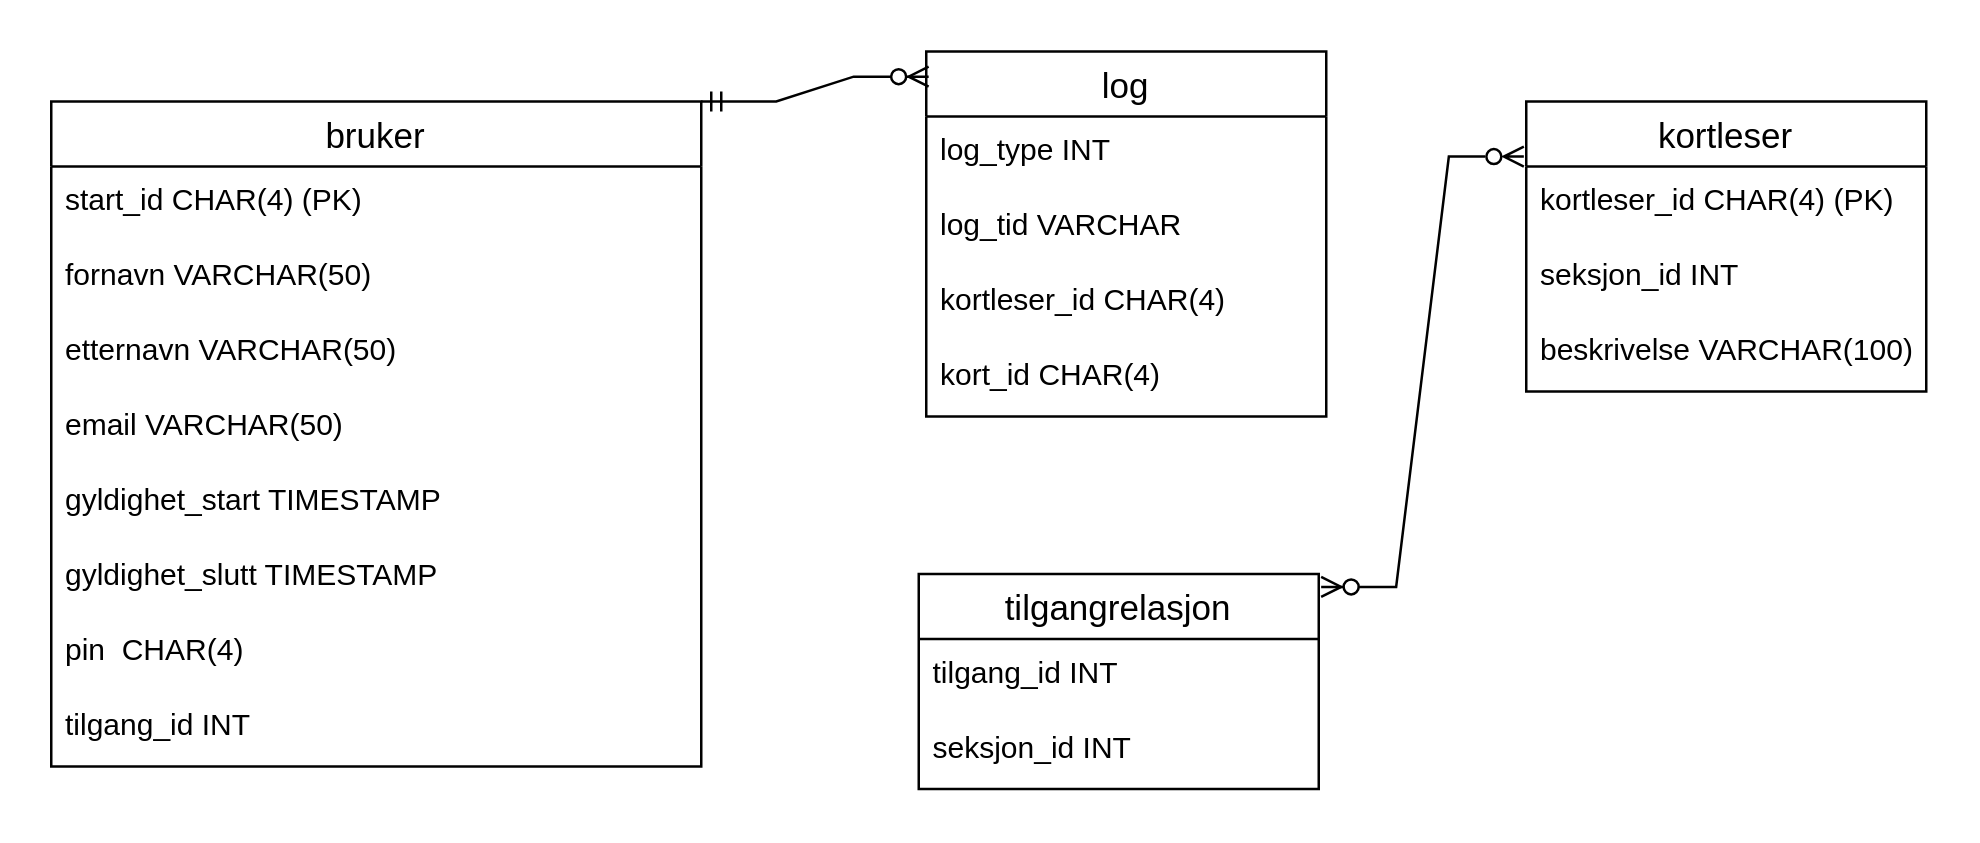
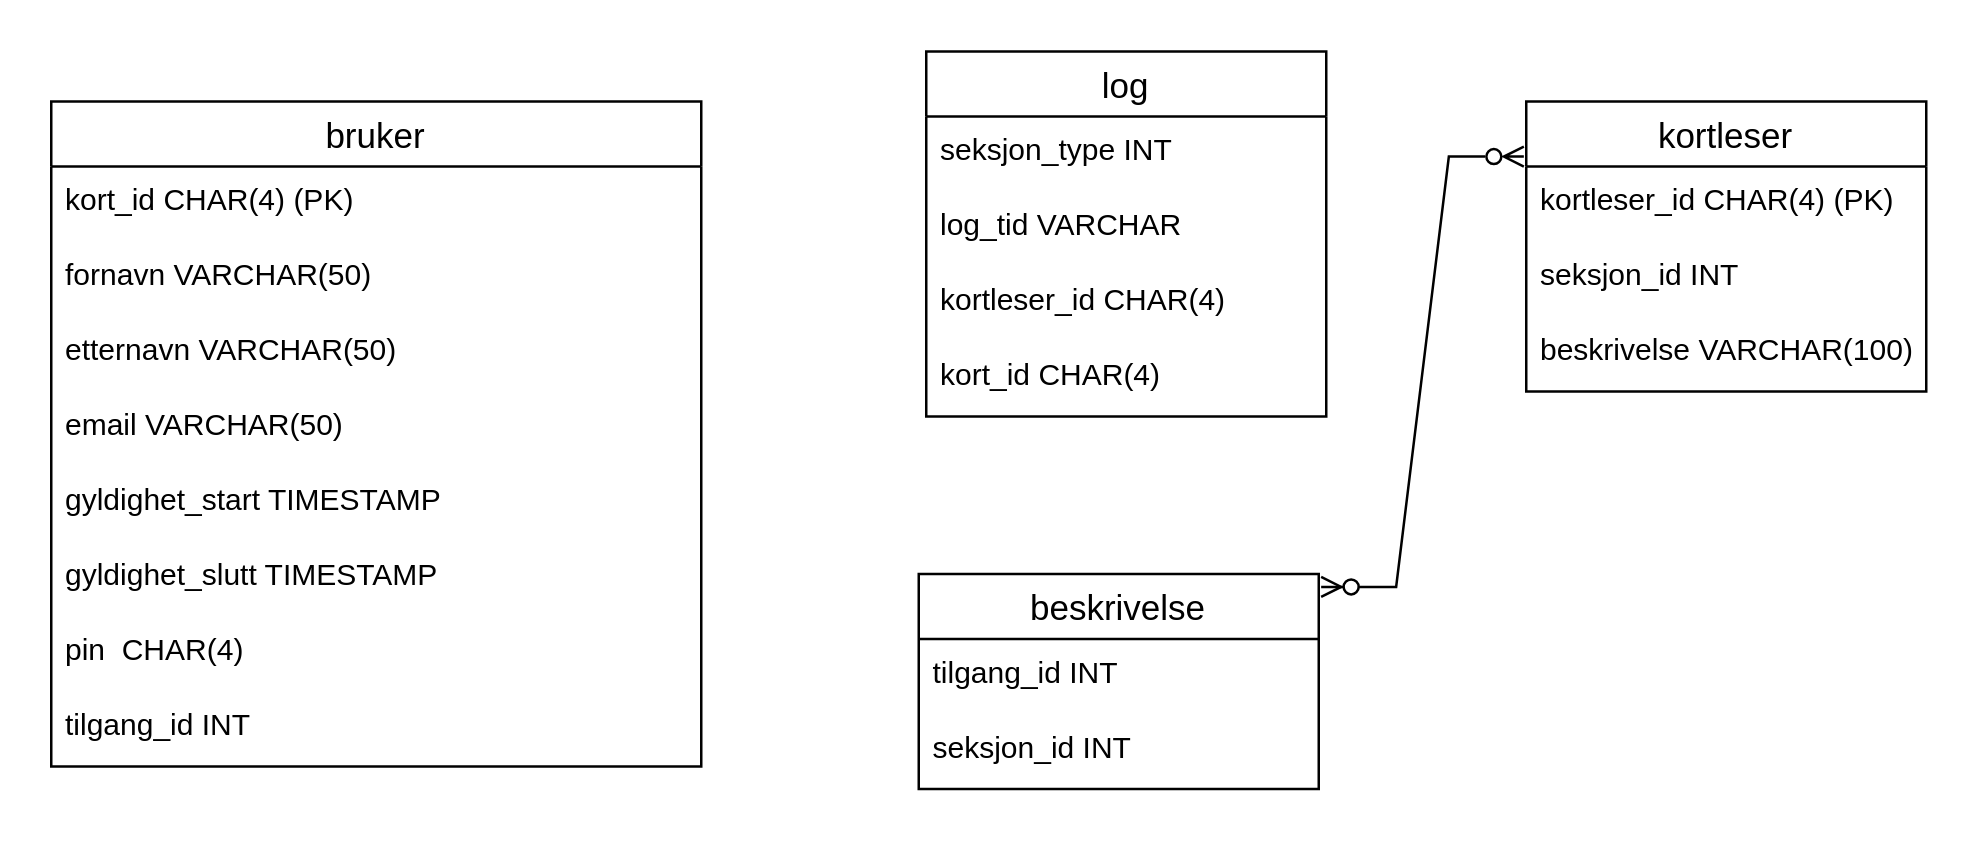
  <mxCell id="0" />
  <mxCell id="1" parent="0" />
  <mxCell id="2" value="bruker" style="swimlane;fontStyle=0;childLayout=stackLayout;horizontal=1;startSize=26;horizontalStack=0;resizeParent=1;resizeParentMax=0;resizeLast=0;collapsible=1;marginBottom=0;align=center;fontSize=14;" parent="1" vertex="1"><mxGeometry x="20" y="40" width="260" height="266" as="geometry" /></mxCell>
- <mxCell id="3" value="start_id CHAR(4) (PK)" style="text;strokeColor=none;fillColor=none;spacingLeft=4;spacingRight=4;overflow=hidden;rotatable=0;points=[[0,0.5],[1,0.5]];portConstraint=eastwest;fontSize=12;whiteSpace=wrap;html=1;" parent="2" vertex="1"><mxGeometry y="26" width="260" height="30" as="geometry" /></mxCell>
+ <mxCell id="3" value="kort_id CHAR(4) (PK)" style="text;strokeColor=none;fillColor=none;spacingLeft=4;spacingRight=4;overflow=hidden;rotatable=0;points=[[0,0.5],[1,0.5]];portConstraint=eastwest;fontSize=12;whiteSpace=wrap;html=1;" parent="2" vertex="1"><mxGeometry y="26" width="260" height="30" as="geometry" /></mxCell>
  <mxCell id="4" value="fornavn VARCHAR(50)" style="text;strokeColor=none;fillColor=none;spacingLeft=4;spacingRight=4;overflow=hidden;rotatable=0;points=[[0,0.5],[1,0.5]];portConstraint=eastwest;fontSize=12;whiteSpace=wrap;html=1;" parent="2" vertex="1"><mxGeometry y="56" width="260" height="30" as="geometry" /></mxCell>
  <mxCell id="5" value="etternavn VARCHAR(50)" style="text;strokeColor=none;fillColor=none;spacingLeft=4;spacingRight=4;overflow=hidden;rotatable=0;points=[[0,0.5],[1,0.5]];portConstraint=eastwest;fontSize=12;whiteSpace=wrap;html=1;" parent="2" vertex="1"><mxGeometry y="86" width="260" height="30" as="geometry" /></mxCell>
  <mxCell id="6" value="email VARCHAR(50)" style="text;strokeColor=none;fillColor=none;spacingLeft=4;spacingRight=4;overflow=hidden;rotatable=0;points=[[0,0.5],[1,0.5]];portConstraint=eastwest;fontSize=12;whiteSpace=wrap;html=1;" parent="2" vertex="1"><mxGeometry y="116" width="260" height="30" as="geometry" /></mxCell>
  <mxCell id="7" value="gyldighet_start TIMESTAMP" style="text;strokeColor=none;fillColor=none;spacingLeft=4;spacingRight=4;overflow=hidden;rotatable=0;points=[[0,0.5],[1,0.5]];portConstraint=eastwest;fontSize=12;whiteSpace=wrap;html=1;" parent="2" vertex="1"><mxGeometry y="146" width="260" height="30" as="geometry" /></mxCell>
  <mxCell id="8" value="gyldighet_slutt TIMESTAMP" style="text;strokeColor=none;fillColor=none;spacingLeft=4;spacingRight=4;overflow=hidden;rotatable=0;points=[[0,0.5],[1,0.5]];portConstraint=eastwest;fontSize=12;whiteSpace=wrap;html=1;" parent="2" vertex="1"><mxGeometry y="176" width="260" height="30" as="geometry" /></mxCell>
  <mxCell id="9" value="pin&amp;nbsp; CHAR(4)" style="text;strokeColor=none;fillColor=none;spacingLeft=4;spacingRight=4;overflow=hidden;rotatable=0;points=[[0,0.5],[1,0.5]];portConstraint=eastwest;fontSize=12;whiteSpace=wrap;html=1;" parent="2" vertex="1"><mxGeometry y="206" width="260" height="30" as="geometry" /></mxCell>
  <mxCell id="10" value="tilgang_id INT" style="text;strokeColor=none;fillColor=none;spacingLeft=4;spacingRight=4;overflow=hidden;rotatable=0;points=[[0,0.5],[1,0.5]];portConstraint=eastwest;fontSize=12;whiteSpace=wrap;html=1;" parent="2" vertex="1"><mxGeometry y="236" width="260" height="30" as="geometry" /></mxCell>
  <mxCell id="11" value="log" style="swimlane;fontStyle=0;childLayout=stackLayout;horizontal=1;startSize=26;horizontalStack=0;resizeParent=1;resizeParentMax=0;resizeLast=0;collapsible=1;marginBottom=0;align=center;fontSize=14;" parent="1" vertex="1"><mxGeometry x="370" y="20" width="160" height="146" as="geometry" /></mxCell>
- <mxCell id="12" value="log_type INT" style="text;strokeColor=none;fillColor=none;spacingLeft=4;spacingRight=4;overflow=hidden;rotatable=0;points=[[0,0.5],[1,0.5]];portConstraint=eastwest;fontSize=12;whiteSpace=wrap;html=1;" parent="11" vertex="1"><mxGeometry y="26" width="160" height="30" as="geometry" /></mxCell>
+ <mxCell id="12" value="seksjon_type INT" style="text;strokeColor=none;fillColor=none;spacingLeft=4;spacingRight=4;overflow=hidden;rotatable=0;points=[[0,0.5],[1,0.5]];portConstraint=eastwest;fontSize=12;whiteSpace=wrap;html=1;" parent="11" vertex="1"><mxGeometry y="26" width="160" height="30" as="geometry" /></mxCell>
  <mxCell id="13" value="log_tid VARCHAR" style="text;strokeColor=none;fillColor=none;spacingLeft=4;spacingRight=4;overflow=hidden;rotatable=0;points=[[0,0.5],[1,0.5]];portConstraint=eastwest;fontSize=12;whiteSpace=wrap;html=1;" parent="11" vertex="1"><mxGeometry y="56" width="160" height="30" as="geometry" /></mxCell>
  <mxCell id="14" value="kortleser_id CHAR(4)" style="text;strokeColor=none;fillColor=none;spacingLeft=4;spacingRight=4;overflow=hidden;rotatable=0;points=[[0,0.5],[1,0.5]];portConstraint=eastwest;fontSize=12;whiteSpace=wrap;html=1;" parent="11" vertex="1"><mxGeometry y="86" width="160" height="30" as="geometry" /></mxCell>
  <mxCell id="15" value="kort_id CHAR(4)" style="text;strokeColor=none;fillColor=none;spacingLeft=4;spacingRight=4;overflow=hidden;rotatable=0;points=[[0,0.5],[1,0.5]];portConstraint=eastwest;fontSize=12;whiteSpace=wrap;html=1;" parent="11" vertex="1"><mxGeometry y="116" width="160" height="30" as="geometry" /></mxCell>
- <mxCell id="16" value="tilgangrelasjon" style="swimlane;fontStyle=0;childLayout=stackLayout;horizontal=1;startSize=26;horizontalStack=0;resizeParent=1;resizeParentMax=0;resizeLast=0;collapsible=1;marginBottom=0;align=center;fontSize=14;rounded=0;" parent="1" vertex="1"><mxGeometry x="367" y="229" width="160" height="86" as="geometry" /></mxCell>
+ <mxCell id="16" value="beskrivelse" style="swimlane;fontStyle=0;childLayout=stackLayout;horizontal=1;startSize=26;horizontalStack=0;resizeParent=1;resizeParentMax=0;resizeLast=0;collapsible=1;marginBottom=0;align=center;fontSize=14;rounded=0;" parent="1" vertex="1"><mxGeometry x="367" y="229" width="160" height="86" as="geometry" /></mxCell>
  <mxCell id="17" value="tilgang_id INT" style="text;strokeColor=none;fillColor=none;spacingLeft=4;spacingRight=4;overflow=hidden;rotatable=0;points=[[0,0.5],[1,0.5]];portConstraint=eastwest;fontSize=12;whiteSpace=wrap;html=1;" parent="16" vertex="1"><mxGeometry y="26" width="160" height="30" as="geometry" /></mxCell>
  <mxCell id="18" value="seksjon_id INT&amp;nbsp;" style="text;strokeColor=none;fillColor=none;spacingLeft=4;spacingRight=4;overflow=hidden;rotatable=0;points=[[0,0.5],[1,0.5]];portConstraint=eastwest;fontSize=12;whiteSpace=wrap;html=1;" parent="16" vertex="1"><mxGeometry y="56" width="160" height="30" as="geometry" /></mxCell>
  <mxCell id="19" value="kortleser" style="swimlane;fontStyle=0;childLayout=stackLayout;horizontal=1;startSize=26;horizontalStack=0;resizeParent=1;resizeParentMax=0;resizeLast=0;collapsible=1;marginBottom=0;align=center;fontSize=14;" parent="1" vertex="1"><mxGeometry x="610" y="40" width="160" height="116" as="geometry" /></mxCell>
  <mxCell id="20" value="kortleser_id CHAR(4) (PK)" style="text;strokeColor=none;fillColor=none;spacingLeft=4;spacingRight=4;overflow=hidden;rotatable=0;points=[[0,0.5],[1,0.5]];portConstraint=eastwest;fontSize=12;whiteSpace=wrap;html=1;" parent="19" vertex="1"><mxGeometry y="26" width="160" height="30" as="geometry" /></mxCell>
  <mxCell id="21" value="seksjon_id INT&amp;nbsp;" style="text;strokeColor=none;fillColor=none;spacingLeft=4;spacingRight=4;overflow=hidden;rotatable=0;points=[[0,0.5],[1,0.5]];portConstraint=eastwest;fontSize=12;whiteSpace=wrap;html=1;" parent="19" vertex="1"><mxGeometry y="56" width="160" height="30" as="geometry" /></mxCell>
  <mxCell id="22" value="beskrivelse VARCHAR(100)" style="text;strokeColor=none;fillColor=none;spacingLeft=4;spacingRight=4;overflow=hidden;rotatable=0;points=[[0,0.5],[1,0.5]];portConstraint=eastwest;fontSize=12;whiteSpace=wrap;html=1;" parent="19" vertex="1"><mxGeometry y="86" width="160" height="30" as="geometry" /></mxCell>
  <mxCell id="23" value="" style="edgeStyle=entityRelationEdgeStyle;fontSize=12;html=1;endArrow=ERzeroToMany;startArrow=ERzeroToMany;rounded=0;exitX=-0.006;exitY=0.19;exitDx=0;exitDy=0;entryX=1.006;entryY=0.06;entryDx=0;entryDy=0;exitPerimeter=0;entryPerimeter=0;startFill=0;" parent="1" source="19" target="16" edge="1"><mxGeometry width="100" height="100" relative="1" as="geometry"><mxPoint x="350" y="440" as="sourcePoint" /><mxPoint x="590" y="530" as="targetPoint" /></mxGeometry></mxCell>
- <mxCell id="24" value="" style="edgeStyle=entityRelationEdgeStyle;fontSize=12;html=1;endArrow=ERzeroToMany;startArrow=ERmandOne;rounded=0;exitX=1;exitY=0;exitDx=0;exitDy=0;entryX=0.006;entryY=0.069;entryDx=0;entryDy=0;entryPerimeter=0;" parent="1" source="2" target="11" edge="1"><mxGeometry width="100" height="100" relative="1" as="geometry"><mxPoint x="350" y="220" as="sourcePoint" /><mxPoint x="291" y="413" as="targetPoint" /></mxGeometry></mxCell>
